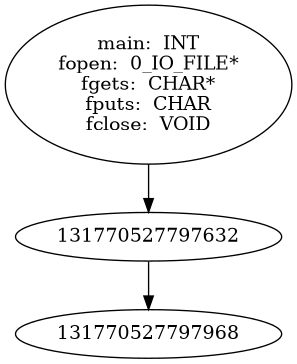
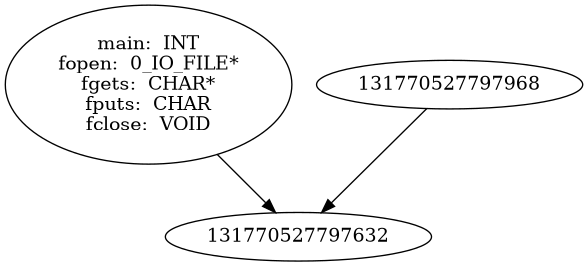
  digraph {
    n1 [label="main:  INT\nfopen:  0_IO_FILE*\nfgets:  CHAR*\nfputs:  CHAR\nfclose:  VOID"]
    131770527797632
    131770527797968
    n1 -> 131770527797632
-   131770527797632 -> 131770527797968
+   131770527797968 -> 131770527797632
  }
